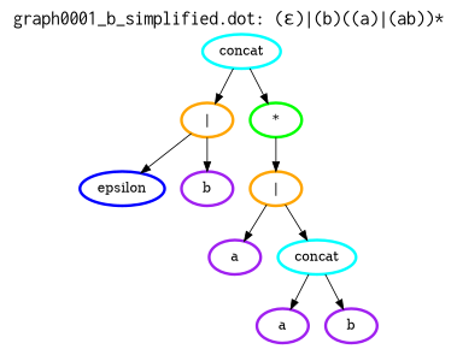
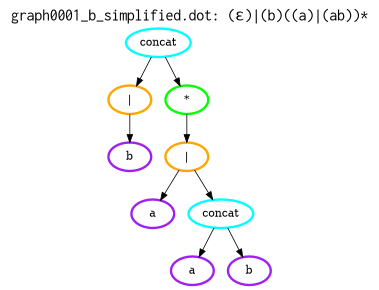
  digraph {
    fontname=Courier
    fontsize=20
    label="graph0001_b_simplified.dot: (ε)|(b)((a)|(ab))*"
    labelloc=t
    node [color=purple penwidth=3]
    n1 [color=cyan label=concat]
    n2 [color=orange label="|"]
    n3 [color=green label="*"]
-   n4 [color=blue label=epsilon]
    n5 [label=b]
    n6 [color=orange label="|"]
    n7 [label=a]
    n8 [color=cyan label=concat]
    n9 [label=a]
    n10 [label=b]
    n1 -> n2
    n1 -> n3
-   n2 -> n4
    n2 -> n5
    n3 -> n6
    n6 -> n7
    n6 -> n8
    n8 -> n9
    n8 -> n10
  }
